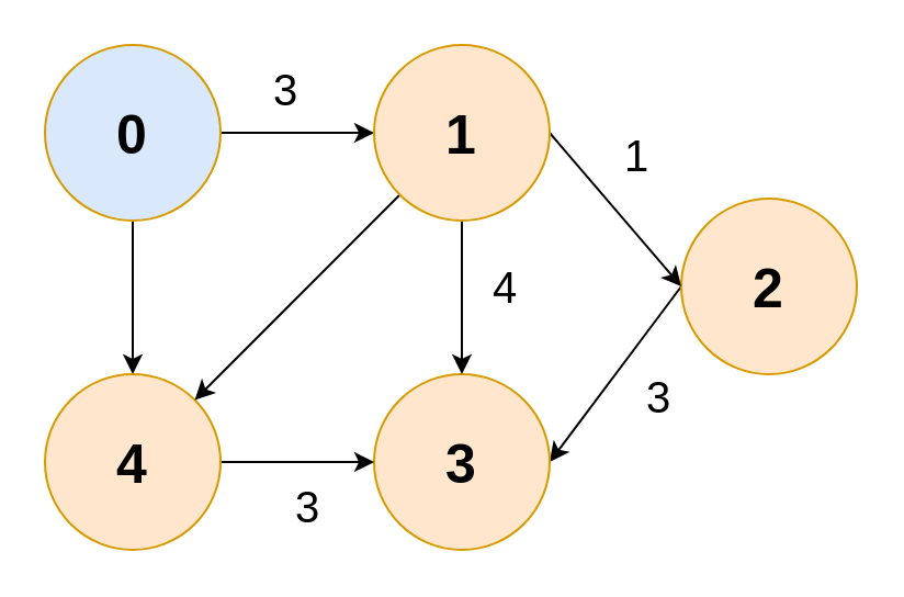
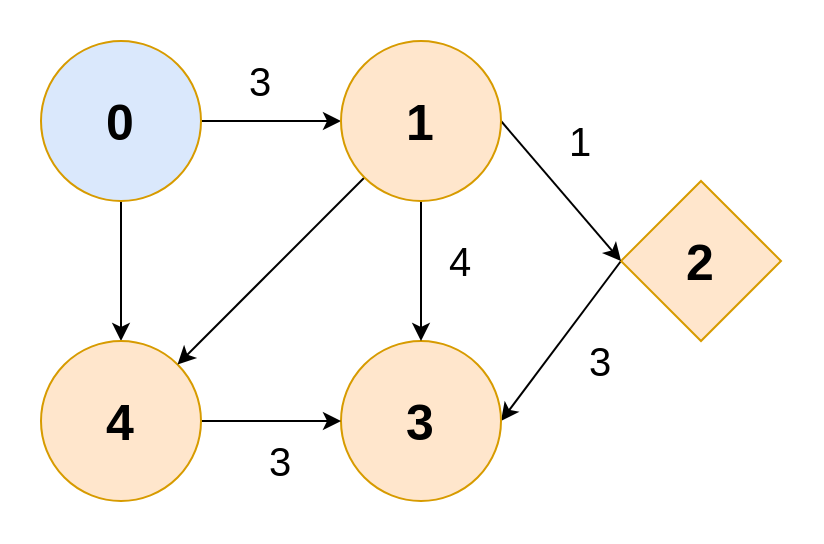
  <mxCell id="0" />
  <mxCell id="1" parent="0" />
  <mxCell id="2" style="edgeStyle=orthogonalEdgeStyle;rounded=0;orthogonalLoop=1;jettySize=auto;html=1;exitX=1;exitY=0.5;exitDx=0;exitDy=0;entryX=0;entryY=0.5;entryDx=0;entryDy=0;fontSize=20;" edge="1" parent="1" source="4" target="13"><mxGeometry relative="1" as="geometry" /></mxCell>
  <mxCell id="3" style="edgeStyle=orthogonalEdgeStyle;rounded=0;orthogonalLoop=1;jettySize=auto;html=1;exitX=0.5;exitY=1;exitDx=0;exitDy=0;fontSize=20;" edge="1" parent="1" source="4" target="9"><mxGeometry relative="1" as="geometry" /></mxCell>
  <mxCell id="4" value="&lt;b style=&quot;font-size: 25px&quot;&gt;0&lt;/b&gt;" style="ellipse;whiteSpace=wrap;html=1;aspect=fixed;fillColor=#dae8fc;strokeColor=#d79b00;" vertex="1" parent="1"><mxGeometry x="20" y="20" width="80" height="80" as="geometry" /></mxCell>
  <mxCell id="5" style="edgeStyle=none;rounded=0;orthogonalLoop=1;jettySize=auto;html=1;exitX=0;exitY=0.5;exitDx=0;exitDy=0;entryX=1;entryY=0.5;entryDx=0;entryDy=0;fontSize=20;" edge="1" parent="1" source="6" target="7"><mxGeometry relative="1" as="geometry" /></mxCell>
- <mxCell id="6" value="&lt;b style=&quot;font-size: 25px&quot;&gt;2&lt;/b&gt;" style="ellipse;whiteSpace=wrap;html=1;aspect=fixed;fillColor=#ffe6cc;strokeColor=#d79b00;" vertex="1" parent="1"><mxGeometry x="310" y="90" width="80" height="80" as="geometry" /></mxCell>
+ <mxCell id="6" value="&lt;b style=&quot;font-size: 25px&quot;&gt;2&lt;/b&gt;" style="rhombus;whiteSpace=wrap;html=1;aspect=fixed;fillColor=#ffe6cc;strokeColor=#d79b00;" vertex="1" parent="1"><mxGeometry x="310" y="90" width="80" height="80" as="geometry" /></mxCell>
  <mxCell id="7" value="&lt;b style=&quot;font-size: 25px&quot;&gt;3&lt;/b&gt;" style="ellipse;whiteSpace=wrap;html=1;aspect=fixed;fillColor=#ffe6cc;strokeColor=#d79b00;" vertex="1" parent="1"><mxGeometry x="170" y="170" width="80" height="80" as="geometry" /></mxCell>
  <mxCell id="8" style="edgeStyle=none;rounded=0;orthogonalLoop=1;jettySize=auto;html=1;exitX=1;exitY=0.5;exitDx=0;exitDy=0;entryX=0;entryY=0.5;entryDx=0;entryDy=0;fontSize=20;" edge="1" parent="1" source="9" target="7"><mxGeometry relative="1" as="geometry" /></mxCell>
  <mxCell id="9" value="&lt;b style=&quot;font-size: 25px&quot;&gt;4&lt;/b&gt;" style="ellipse;whiteSpace=wrap;html=1;aspect=fixed;fillColor=#ffe6cc;strokeColor=#d79b00;" vertex="1" parent="1"><mxGeometry x="20" y="170" width="80" height="80" as="geometry" /></mxCell>
  <mxCell id="10" style="rounded=0;orthogonalLoop=1;jettySize=auto;html=1;exitX=0;exitY=1;exitDx=0;exitDy=0;entryX=1;entryY=0;entryDx=0;entryDy=0;fontSize=20;" edge="1" parent="1" source="13" target="9"><mxGeometry relative="1" as="geometry" /></mxCell>
  <mxCell id="11" style="edgeStyle=none;rounded=0;orthogonalLoop=1;jettySize=auto;html=1;exitX=0.5;exitY=1;exitDx=0;exitDy=0;fontSize=20;" edge="1" parent="1" source="13" target="7"><mxGeometry relative="1" as="geometry" /></mxCell>
  <mxCell id="12" style="edgeStyle=none;rounded=0;orthogonalLoop=1;jettySize=auto;html=1;exitX=1;exitY=0.5;exitDx=0;exitDy=0;fontSize=20;entryX=0;entryY=0.5;entryDx=0;entryDy=0;" edge="1" parent="1" source="13" target="6"><mxGeometry relative="1" as="geometry"><mxPoint x="266" y="160" as="targetPoint" /></mxGeometry></mxCell>
  <mxCell id="13" value="&lt;b style=&quot;font-size: 25px&quot;&gt;1&lt;/b&gt;" style="ellipse;whiteSpace=wrap;html=1;aspect=fixed;fillColor=#ffe6cc;strokeColor=#d79b00;" vertex="1" parent="1"><mxGeometry x="170" y="20" width="80" height="80" as="geometry" /></mxCell>
  <mxCell id="14" value="3" style="text;html=1;strokeColor=none;fillColor=none;align=center;verticalAlign=middle;whiteSpace=wrap;rounded=0;fontSize=20;" vertex="1" parent="1"><mxGeometry x="110" y="30" width="40" height="20" as="geometry" /></mxCell>
  <mxCell id="15" value="4" style="text;html=1;strokeColor=none;fillColor=none;align=center;verticalAlign=middle;whiteSpace=wrap;rounded=0;fontSize=20;" vertex="1" parent="1"><mxGeometry x="210" y="120" width="40" height="20" as="geometry" /></mxCell>
  <mxCell id="16" value="3" style="text;html=1;strokeColor=none;fillColor=none;align=center;verticalAlign=middle;whiteSpace=wrap;rounded=0;fontSize=20;" vertex="1" parent="1"><mxGeometry x="120" y="220" width="40" height="20" as="geometry" /></mxCell>
  <mxCell id="17" value="1" style="text;html=1;strokeColor=none;fillColor=none;align=center;verticalAlign=middle;whiteSpace=wrap;rounded=0;fontSize=20;" vertex="1" parent="1"><mxGeometry x="270" y="60" width="40" height="20" as="geometry" /></mxCell>
  <mxCell id="18" value="3" style="text;html=1;strokeColor=none;fillColor=none;align=center;verticalAlign=middle;whiteSpace=wrap;rounded=0;fontSize=20;" vertex="1" parent="1"><mxGeometry x="280" y="170" width="40" height="20" as="geometry" /></mxCell>
